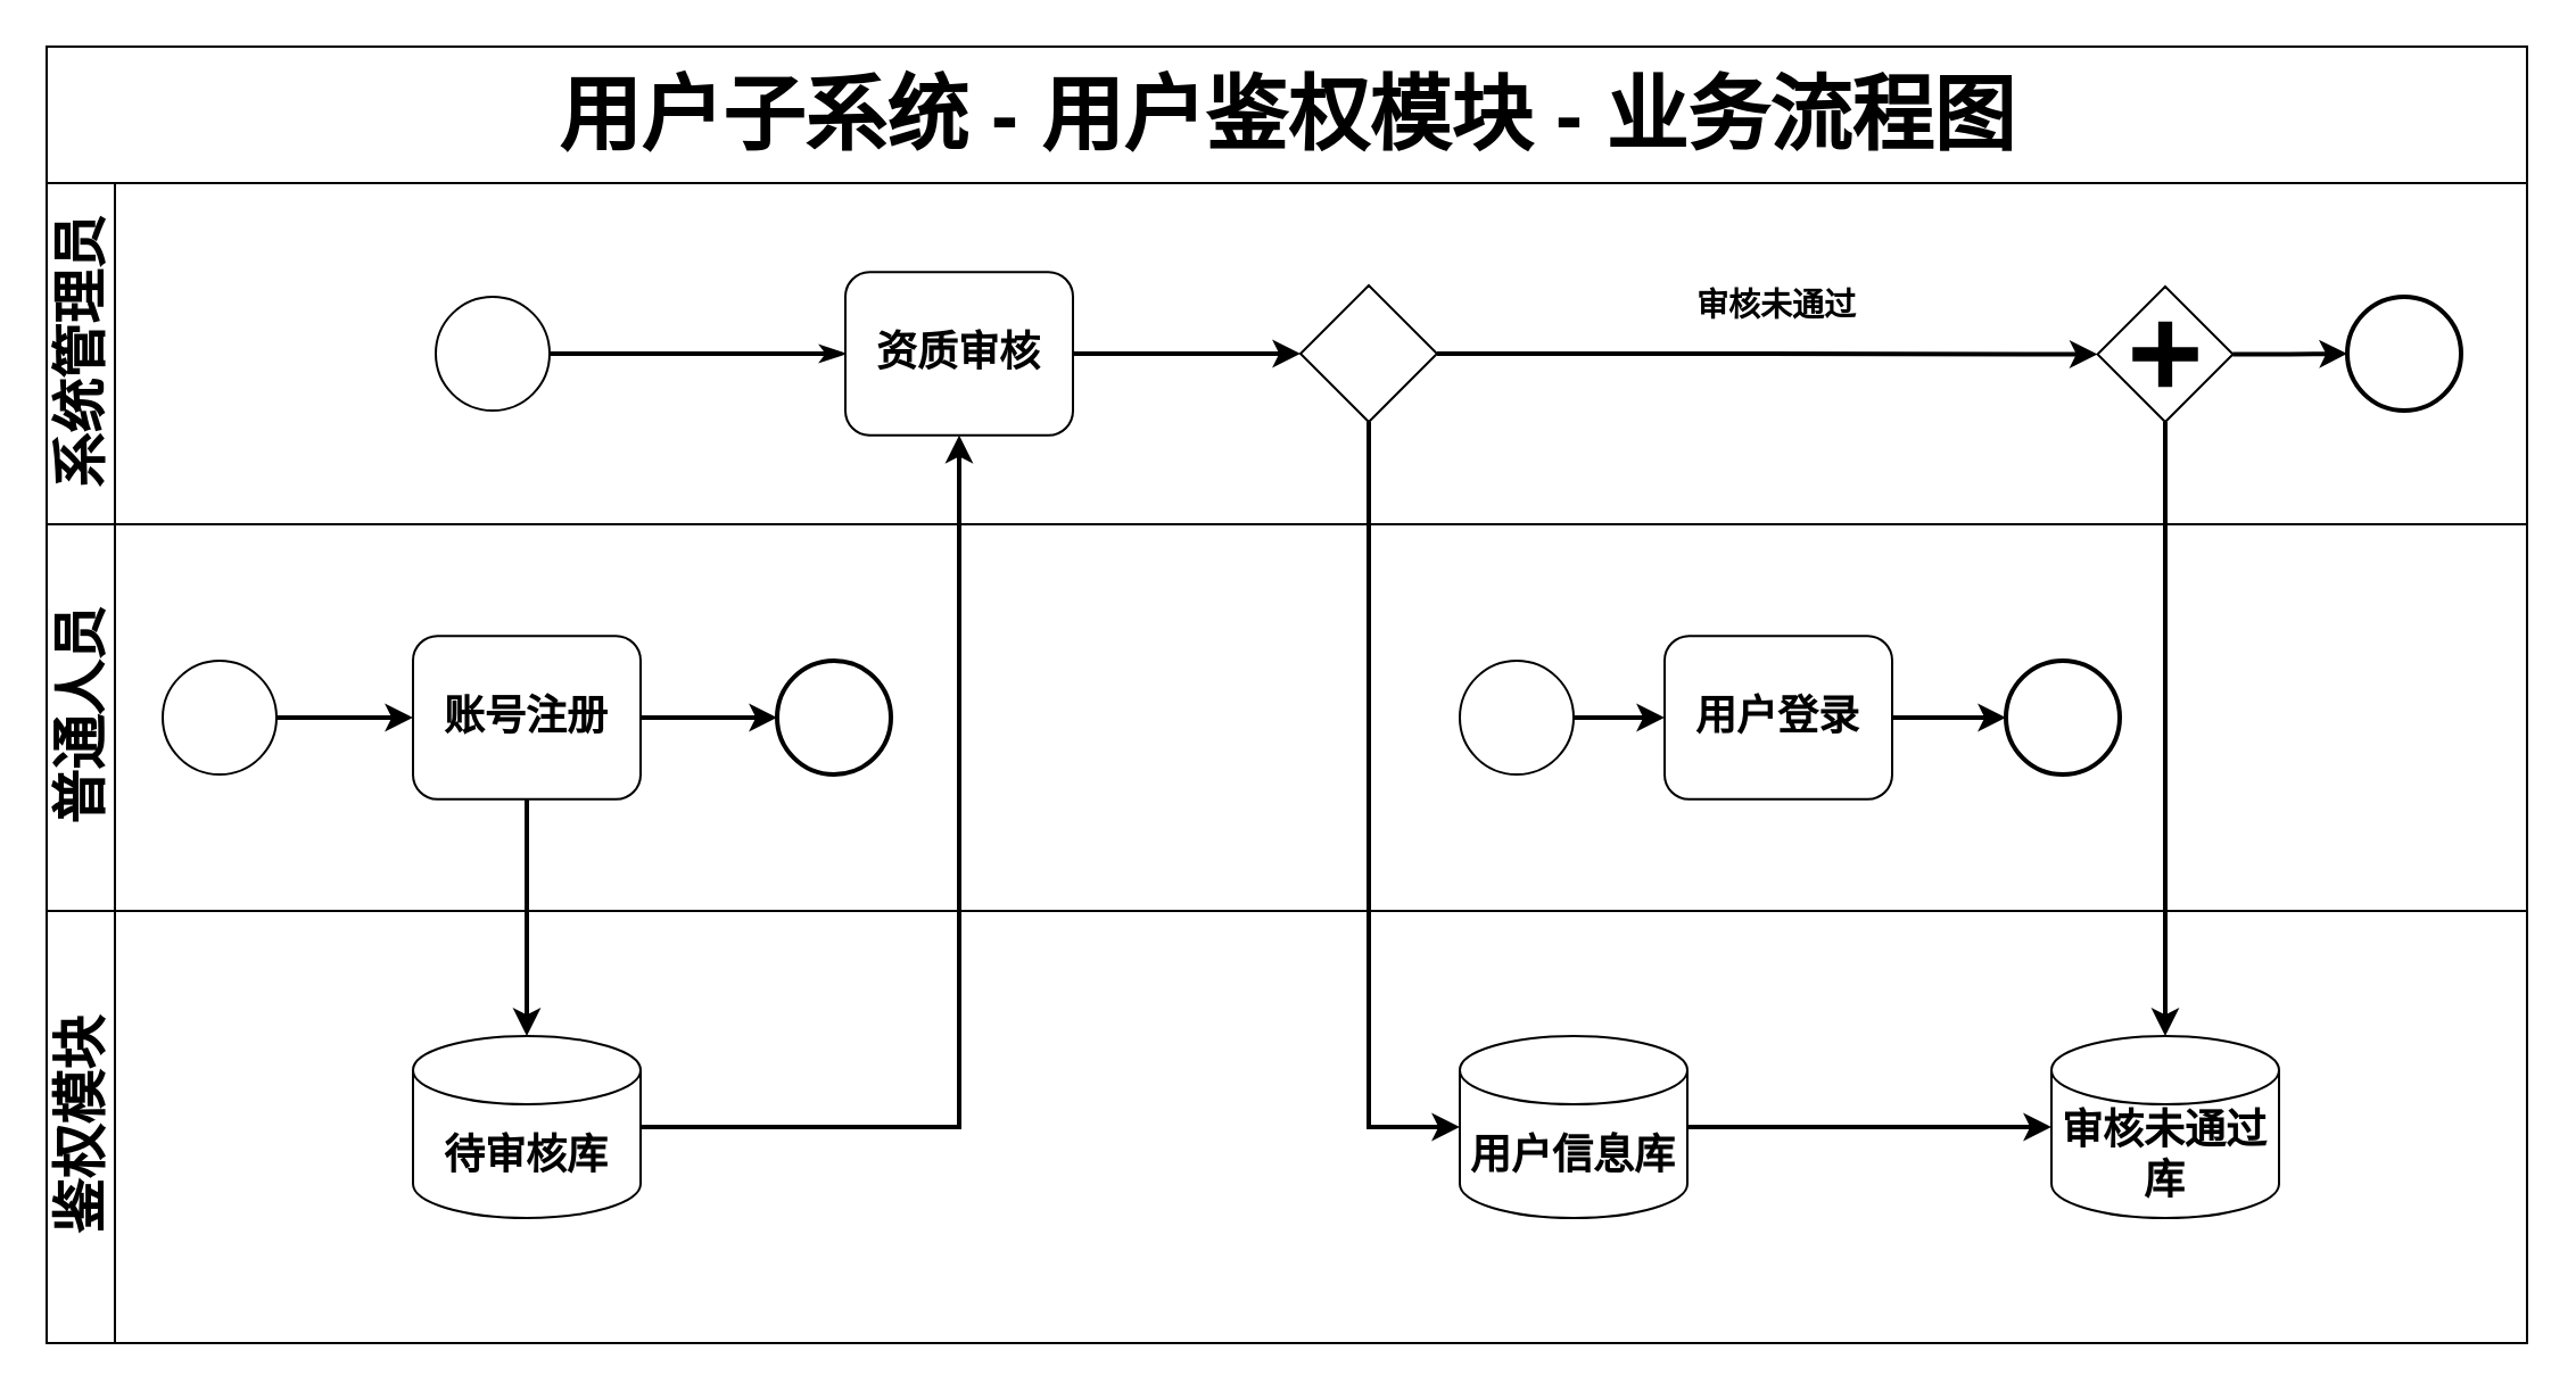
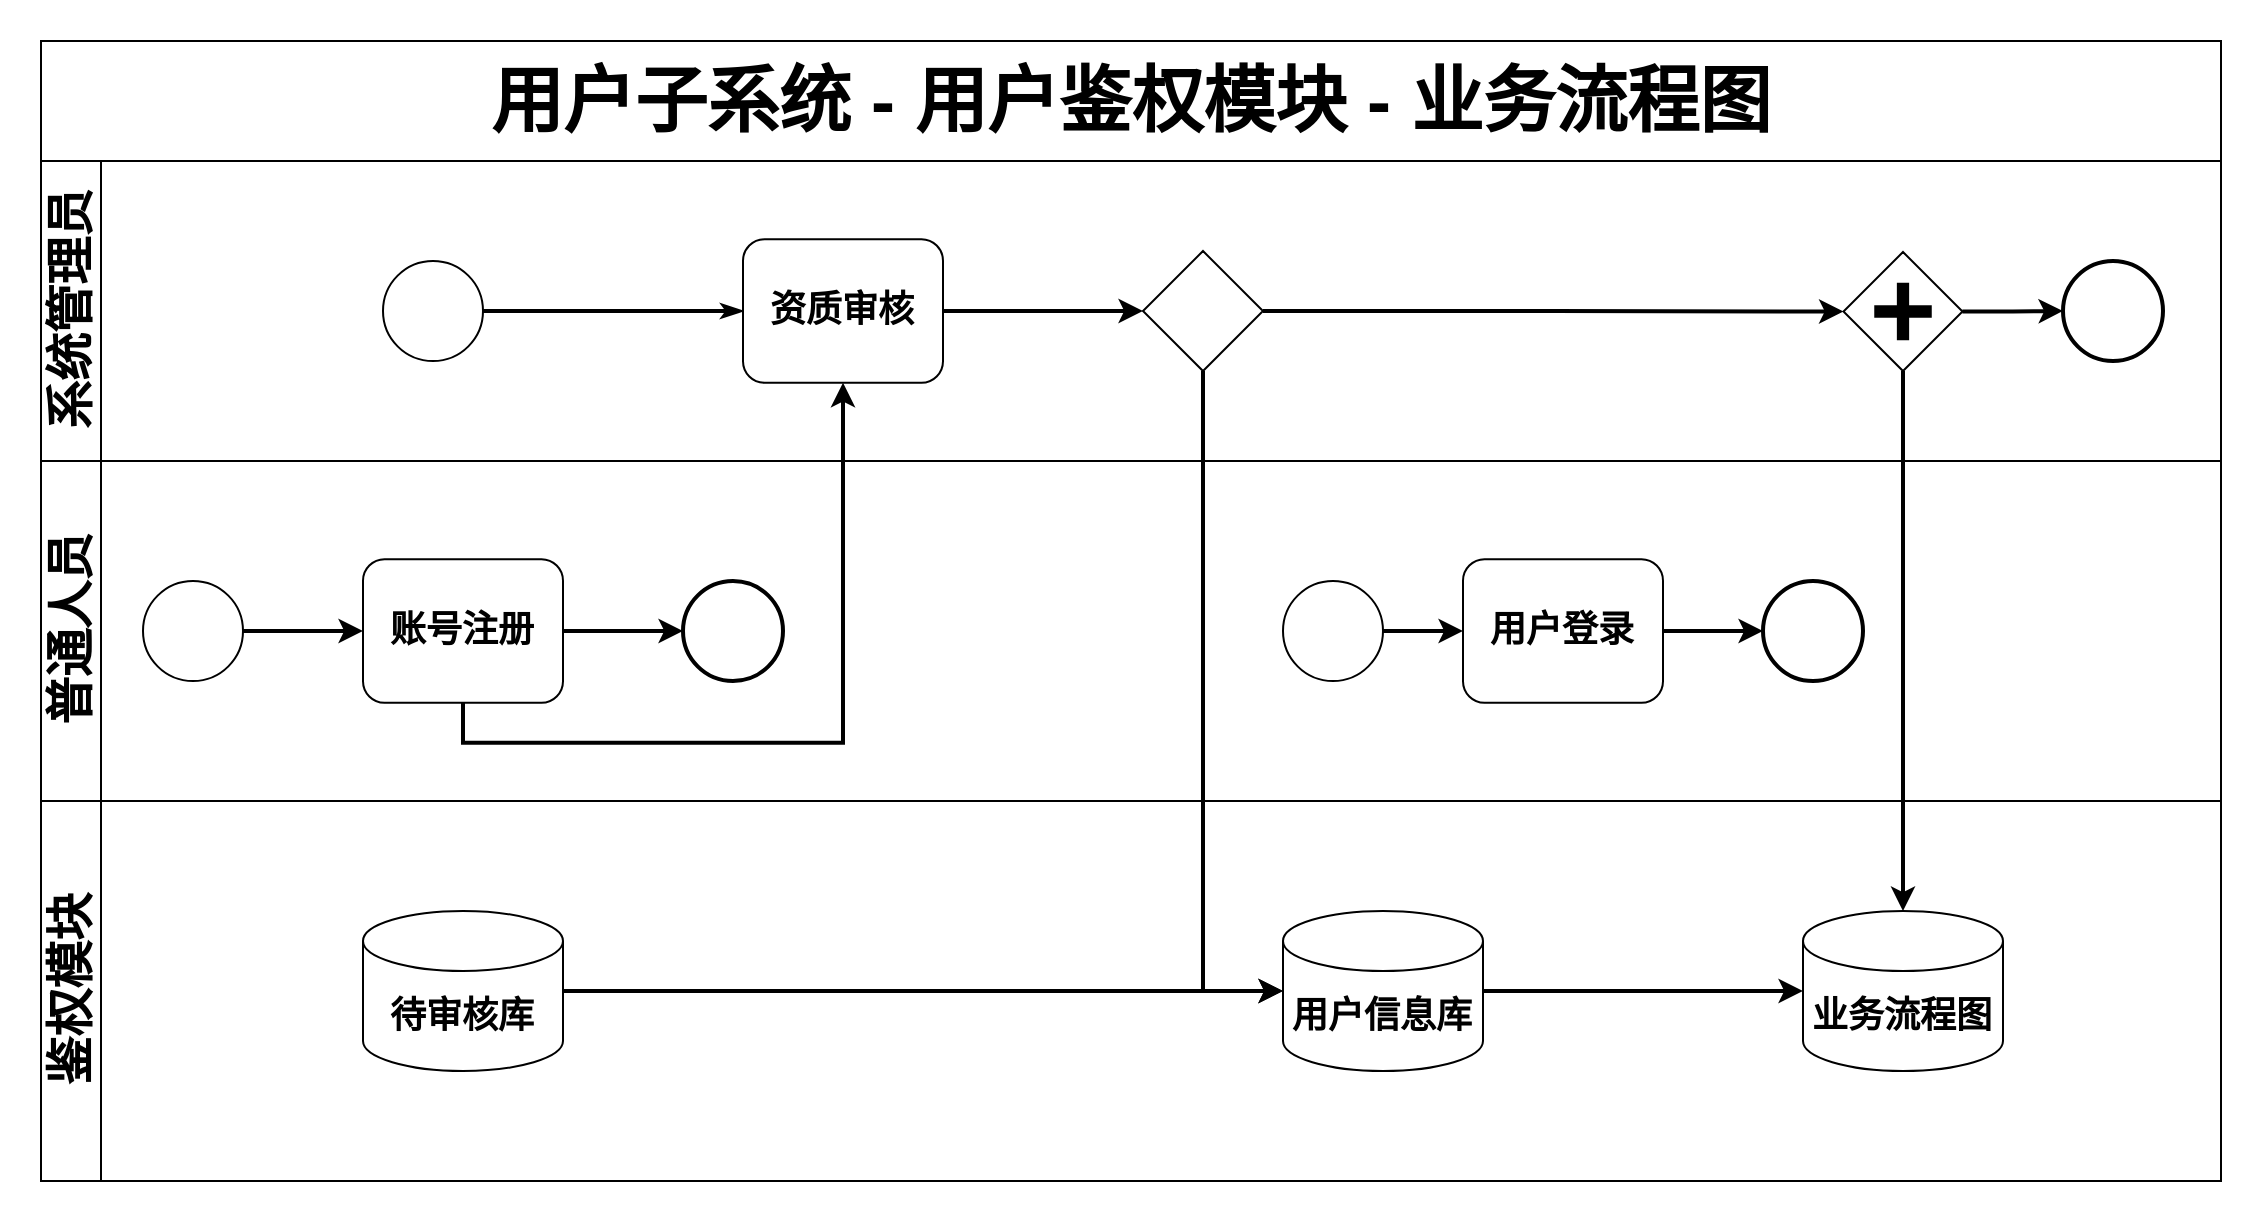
  <mxCell id="0" />
  <mxCell id="1" parent="0" />
  <mxCell id="2" value="&lt;span style=&quot;font-family: &amp;#34;helvetica&amp;#34;&quot;&gt;&lt;font style=&quot;font-size: 36px&quot;&gt;用户子系统 - 用户鉴权模块 - 业务流程图&lt;/font&gt;&lt;/span&gt;" style="swimlane;html=1;childLayout=stackLayout;horizontal=1;startSize=60;horizontalStack=0;rounded=0;shadow=0;labelBackgroundColor=none;strokeWidth=1;fontFamily=Verdana;fontSize=8;align=center;" parent="1" vertex="1"><mxGeometry x="20" y="20" width="1090" height="570" as="geometry" /></mxCell>
- <mxCell id="3" style="edgeStyle=orthogonalEdgeStyle;rounded=0;orthogonalLoop=1;jettySize=auto;html=1;exitX=0.5;exitY=1;exitDx=0;exitDy=0;entryX=0.5;entryY=0;entryDx=0;entryDy=0;entryPerimeter=0;strokeWidth=2;" parent="2" source="22" target="30" edge="1"><mxGeometry relative="1" as="geometry" /></mxCell>
- <mxCell id="4" style="edgeStyle=orthogonalEdgeStyle;rounded=0;orthogonalLoop=1;jettySize=auto;html=1;exitX=1;exitY=0.5;exitDx=0;exitDy=0;exitPerimeter=0;entryX=0.5;entryY=1;entryDx=0;entryDy=0;strokeWidth=2;" parent="2" source="30" target="11" edge="1"><mxGeometry relative="1" as="geometry" /></mxCell>
+ <mxCell id="3" style="edgeStyle=orthogonalEdgeStyle;rounded=0;orthogonalLoop=1;jettySize=auto;html=1;exitX=0.5;exitY=1;exitDx=0;exitDy=0;strokeWidth=2;" parent="2" source="22" target="11" edge="1"><mxGeometry relative="1" as="geometry" /></mxCell>
+ <mxCell id="4" style="edgeStyle=orthogonalEdgeStyle;rounded=0;orthogonalLoop=1;jettySize=auto;html=1;exitX=1;exitY=0.5;exitDx=0;exitDy=0;exitPerimeter=0;strokeWidth=2;" parent="2" source="30" target="31" edge="1"><mxGeometry relative="1" as="geometry" /></mxCell>
  <mxCell id="5" style="edgeStyle=orthogonalEdgeStyle;rounded=0;orthogonalLoop=1;jettySize=auto;html=1;exitX=0.5;exitY=1;exitDx=0;exitDy=0;exitPerimeter=0;entryX=0;entryY=0.5;entryDx=0;entryDy=0;entryPerimeter=0;fontSize=14;strokeWidth=2;" parent="2" source="14" target="31" edge="1"><mxGeometry relative="1" as="geometry" /></mxCell>
  <mxCell id="6" style="edgeStyle=orthogonalEdgeStyle;rounded=0;orthogonalLoop=1;jettySize=auto;html=1;exitX=1;exitY=0.5;exitDx=0;exitDy=0;exitPerimeter=0;fontSize=14;strokeWidth=2;" parent="2" source="31" target="32" edge="1"><mxGeometry relative="1" as="geometry" /></mxCell>
  <mxCell id="7" value="&lt;font style=&quot;font-size: 24px&quot;&gt;系统管理员&lt;/font&gt;" style="swimlane;html=1;startSize=30;horizontal=0;" parent="2" vertex="1"><mxGeometry y="60" width="1090" height="150" as="geometry"><mxRectangle y="20" width="680" height="20" as="alternateBounds" /></mxGeometry></mxCell>
  <mxCell id="8" style="edgeStyle=orthogonalEdgeStyle;rounded=0;html=1;labelBackgroundColor=none;startArrow=none;startFill=0;startSize=5;endArrow=classicThin;endFill=1;endSize=5;jettySize=auto;orthogonalLoop=1;strokeWidth=2;fontFamily=Verdana;fontSize=8" parent="7" source="9" target="11" edge="1"><mxGeometry relative="1" as="geometry" /></mxCell>
  <mxCell id="9" value="" style="ellipse;whiteSpace=wrap;html=1;rounded=0;shadow=0;labelBackgroundColor=none;strokeWidth=1;fontFamily=Verdana;fontSize=8;align=center;" parent="7" vertex="1"><mxGeometry x="171" y="50" width="50" height="50" as="geometry" /></mxCell>
  <mxCell id="10" style="edgeStyle=orthogonalEdgeStyle;rounded=0;orthogonalLoop=1;jettySize=auto;html=1;exitX=1;exitY=0.5;exitDx=0;exitDy=0;entryX=0;entryY=0.5;entryDx=0;entryDy=0;entryPerimeter=0;strokeWidth=2;" parent="7" source="11" target="14" edge="1"><mxGeometry relative="1" as="geometry" /></mxCell>
  <mxCell id="11" value="&lt;span style=&quot;font-size: 18px&quot;&gt;&lt;b&gt;资质审核&lt;br&gt;&lt;/b&gt;&lt;/span&gt;" style="rounded=1;whiteSpace=wrap;html=1;shadow=0;labelBackgroundColor=none;strokeWidth=1;fontFamily=Verdana;fontSize=8;align=center;" parent="7" vertex="1"><mxGeometry x="351" y="39.13" width="100" height="71.75" as="geometry" /></mxCell>
  <mxCell id="12" value="" style="ellipse;whiteSpace=wrap;html=1;rounded=0;shadow=0;labelBackgroundColor=none;strokeWidth=2;fontFamily=Verdana;fontSize=8;align=center;" parent="7" vertex="1"><mxGeometry x="1011" y="50" width="50" height="50" as="geometry" /></mxCell>
  <mxCell id="13" style="edgeStyle=orthogonalEdgeStyle;rounded=0;orthogonalLoop=1;jettySize=auto;html=1;exitX=1;exitY=0.5;exitDx=0;exitDy=0;exitPerimeter=0;entryX=0;entryY=0.5;entryDx=0;entryDy=0;strokeWidth=2;" parent="7" source="14" target="17" edge="1"><mxGeometry relative="1" as="geometry" /></mxCell>
  <mxCell id="14" value="" style="strokeWidth=1;html=1;shape=mxgraph.flowchart.decision;whiteSpace=wrap;rounded=1;shadow=0;labelBackgroundColor=none;fontFamily=Verdana;fontSize=8;align=center;fontStyle=0" parent="7" vertex="1"><mxGeometry x="551" y="45.01" width="59.99" height="59.99" as="geometry" /></mxCell>
- <mxCell id="15" value="审核未通过" style="text;html=1;strokeColor=none;fillColor=none;align=center;verticalAlign=middle;whiteSpace=wrap;rounded=0;fontSize=14;fontStyle=1" parent="7" vertex="1"><mxGeometry x="721" y="39.13" width="79.01" height="30" as="geometry" /></mxCell>
  <mxCell id="16" style="edgeStyle=orthogonalEdgeStyle;rounded=0;orthogonalLoop=1;jettySize=auto;html=1;entryX=0;entryY=0.5;entryDx=0;entryDy=0;strokeWidth=2;" parent="7" source="17" target="12" edge="1"><mxGeometry relative="1" as="geometry" /></mxCell>
  <mxCell id="17" value="" style="shape=mxgraph.bpmn.shape;html=1;verticalLabelPosition=bottom;labelBackgroundColor=#ffffff;verticalAlign=top;perimeter=rhombusPerimeter;background=gateway;outline=none;symbol=parallelGw;rounded=1;shadow=0;strokeWidth=1;fontFamily=Verdana;fontSize=8;align=center;" parent="7" vertex="1"><mxGeometry x="901.25" y="45.5" width="59.5" height="59.5" as="geometry" /></mxCell>
  <mxCell id="18" value="&lt;font style=&quot;font-size: 24px&quot;&gt;普通人员&lt;/font&gt;" style="swimlane;html=1;startSize=30;horizontal=0;" parent="2" vertex="1"><mxGeometry y="210" width="1090" height="170" as="geometry" /></mxCell>
  <mxCell id="19" style="edgeStyle=orthogonalEdgeStyle;rounded=0;orthogonalLoop=1;jettySize=auto;html=1;exitX=1;exitY=0.5;exitDx=0;exitDy=0;entryX=0;entryY=0.5;entryDx=0;entryDy=0;strokeWidth=2;" parent="18" source="20" target="22" edge="1"><mxGeometry relative="1" as="geometry" /></mxCell>
  <mxCell id="20" value="" style="ellipse;whiteSpace=wrap;html=1;rounded=0;shadow=0;labelBackgroundColor=none;strokeWidth=1;fontFamily=Verdana;fontSize=8;align=center;" parent="18" vertex="1"><mxGeometry x="51" y="60" width="50" height="50" as="geometry" /></mxCell>
  <mxCell id="21" style="edgeStyle=orthogonalEdgeStyle;rounded=0;orthogonalLoop=1;jettySize=auto;html=1;exitX=1;exitY=0.5;exitDx=0;exitDy=0;entryX=0;entryY=0.5;entryDx=0;entryDy=0;strokeWidth=2;" parent="18" source="22" target="28" edge="1"><mxGeometry relative="1" as="geometry" /></mxCell>
  <mxCell id="22" value="&lt;span style=&quot;font-size: 18px&quot;&gt;&lt;b&gt;账号注册&lt;br&gt;&lt;/b&gt;&lt;/span&gt;" style="rounded=1;whiteSpace=wrap;html=1;shadow=0;labelBackgroundColor=none;strokeWidth=1;fontFamily=Verdana;fontSize=8;align=center;" parent="18" vertex="1"><mxGeometry x="161" y="49.12" width="100" height="71.75" as="geometry" /></mxCell>
  <mxCell id="23" value="" style="ellipse;whiteSpace=wrap;html=1;rounded=0;shadow=0;labelBackgroundColor=none;strokeWidth=2;fontFamily=Verdana;fontSize=8;align=center;" parent="18" vertex="1"><mxGeometry x="861" y="60.0" width="50" height="50" as="geometry" /></mxCell>
  <mxCell id="24" style="edgeStyle=orthogonalEdgeStyle;rounded=0;orthogonalLoop=1;jettySize=auto;html=1;exitX=1;exitY=0.5;exitDx=0;exitDy=0;entryX=0;entryY=0.5;entryDx=0;entryDy=0;fontSize=14;strokeWidth=2;" parent="18" source="25" target="27" edge="1"><mxGeometry relative="1" as="geometry" /></mxCell>
  <mxCell id="25" value="" style="ellipse;whiteSpace=wrap;html=1;rounded=0;shadow=0;labelBackgroundColor=none;strokeWidth=1;fontFamily=Verdana;fontSize=8;align=center;" parent="18" vertex="1"><mxGeometry x="621" y="60.0" width="50" height="50" as="geometry" /></mxCell>
  <mxCell id="26" style="edgeStyle=orthogonalEdgeStyle;rounded=0;orthogonalLoop=1;jettySize=auto;html=1;exitX=1;exitY=0.5;exitDx=0;exitDy=0;fontSize=14;strokeWidth=2;" parent="18" source="27" target="23" edge="1"><mxGeometry relative="1" as="geometry" /></mxCell>
  <mxCell id="27" value="&lt;span style=&quot;font-size: 18px&quot;&gt;&lt;b&gt;用户登录&lt;br&gt;&lt;/b&gt;&lt;/span&gt;" style="rounded=1;whiteSpace=wrap;html=1;shadow=0;labelBackgroundColor=none;strokeWidth=1;fontFamily=Verdana;fontSize=8;align=center;" parent="18" vertex="1"><mxGeometry x="711" y="49.12" width="100" height="71.75" as="geometry" /></mxCell>
  <mxCell id="28" value="" style="ellipse;whiteSpace=wrap;html=1;rounded=0;shadow=0;labelBackgroundColor=none;strokeWidth=2;fontFamily=Verdana;fontSize=8;align=center;" parent="18" vertex="1"><mxGeometry x="321" y="59.99" width="50" height="50" as="geometry" /></mxCell>
  <mxCell id="29" value="&lt;font style=&quot;font-size: 24px&quot;&gt;鉴权模块&lt;/font&gt;" style="swimlane;html=1;startSize=30;horizontal=0;" parent="2" vertex="1"><mxGeometry y="380" width="1090" height="190" as="geometry" /></mxCell>
  <mxCell id="30" value="&lt;span style=&quot;font-size: 18px&quot;&gt;&lt;b&gt;待审核库&lt;/b&gt;&lt;/span&gt;" style="shape=cylinder3;whiteSpace=wrap;html=1;boundedLbl=1;backgroundOutline=1;size=15;" parent="29" vertex="1"><mxGeometry x="161" y="55" width="100" height="80" as="geometry" /></mxCell>
  <mxCell id="31" value="&lt;font style=&quot;font-size: 18px&quot;&gt;&lt;b&gt;用户信息库&lt;/b&gt;&lt;/font&gt;" style="shape=cylinder3;whiteSpace=wrap;html=1;boundedLbl=1;backgroundOutline=1;size=15;" parent="29" vertex="1"><mxGeometry x="621" y="55" width="100" height="80" as="geometry" /></mxCell>
- <mxCell id="32" value="&lt;font style=&quot;font-size: 18px&quot;&gt;&lt;b&gt;审核未通过库&lt;/b&gt;&lt;/font&gt;" style="shape=cylinder3;whiteSpace=wrap;html=1;boundedLbl=1;backgroundOutline=1;size=15;" parent="29" vertex="1"><mxGeometry x="881" y="55" width="100" height="80" as="geometry" /></mxCell>
+ <mxCell id="32" value="&lt;font style=&quot;font-size: 18px&quot;&gt;&lt;b&gt;业务流程图&lt;/b&gt;&lt;/font&gt;" style="shape=cylinder3;whiteSpace=wrap;html=1;boundedLbl=1;backgroundOutline=1;size=15;" parent="29" vertex="1"><mxGeometry x="881" y="55" width="100" height="80" as="geometry" /></mxCell>
  <mxCell id="33" style="edgeStyle=orthogonalEdgeStyle;rounded=0;orthogonalLoop=1;jettySize=auto;html=1;exitX=0.5;exitY=1;exitDx=0;exitDy=0;entryX=0.5;entryY=0;entryDx=0;entryDy=0;entryPerimeter=0;strokeWidth=2;" parent="2" source="17" target="32" edge="1"><mxGeometry relative="1" as="geometry" /></mxCell>
